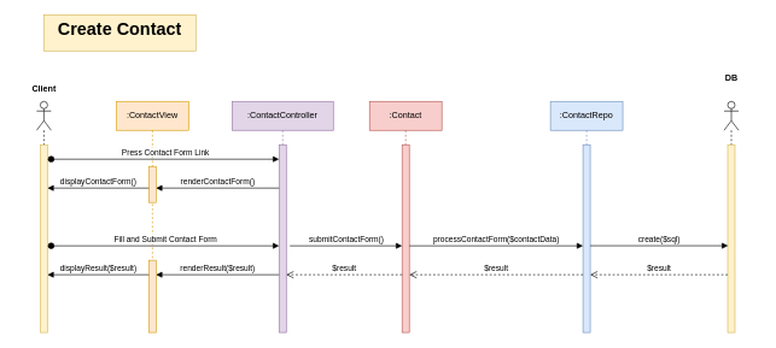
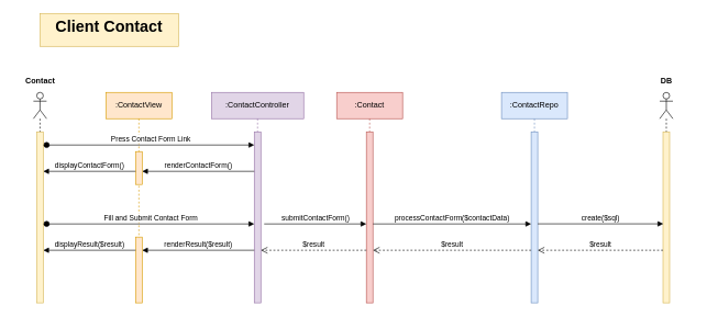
  <mxCell id="0" />
  <mxCell id="1" parent="0" />
- <mxCell id="2" value="&lt;h1 style=&quot;margin-top: 0px;&quot;&gt;Create Contact&lt;/h1&gt;" style="text;html=1;whiteSpace=wrap;overflow=hidden;rounded=0;align=center;fillColor=#fff2cc;strokeColor=#d6b656;" parent="1" vertex="1"><mxGeometry x="60" y="20" width="210" height="50" as="geometry" /></mxCell>
+ <mxCell id="2" value="&lt;h1 style=&quot;margin-top: 0px;&quot;&gt;Client Contact&lt;/h1&gt;" style="text;html=1;whiteSpace=wrap;overflow=hidden;rounded=0;align=center;fillColor=#fff2cc;strokeColor=#d6b656;" parent="1" vertex="1"><mxGeometry x="60" y="20" width="210" height="50" as="geometry" /></mxCell>
  <mxCell id="3" value="" style="shape=umlLifeline;perimeter=lifelinePerimeter;whiteSpace=wrap;html=1;container=1;dropTarget=0;collapsible=0;recursiveResize=0;outlineConnect=0;portConstraint=eastwest;newEdgeStyle={&quot;curved&quot;:0,&quot;rounded&quot;:0};participant=umlActor;" parent="1" vertex="1"><mxGeometry x="50" y="140" width="20" height="320" as="geometry" /></mxCell>
  <mxCell id="4" value="" style="html=1;points=[[0,0,0,0,5],[0,1,0,0,-5],[1,0,0,0,5],[1,1,0,0,-5]];perimeter=orthogonalPerimeter;outlineConnect=0;targetShapes=umlLifeline;portConstraint=eastwest;newEdgeStyle={&quot;curved&quot;:0,&quot;rounded&quot;:0};fillColor=#fff2cc;strokeColor=#d6b656;" parent="3" vertex="1"><mxGeometry x="5" y="60" width="10" height="260" as="geometry" /></mxCell>
  <mxCell id="5" value="" style="shape=umlLifeline;perimeter=lifelinePerimeter;whiteSpace=wrap;html=1;container=1;dropTarget=0;collapsible=0;recursiveResize=0;outlineConnect=0;portConstraint=eastwest;newEdgeStyle={&quot;curved&quot;:0,&quot;rounded&quot;:0};participant=umlActor;" parent="1" vertex="1"><mxGeometry x="1000" y="140" width="20" height="320" as="geometry" /></mxCell>
  <mxCell id="6" value="" style="html=1;points=[[0,0,0,0,5],[0,1,0,0,-5],[1,0,0,0,5],[1,1,0,0,-5]];perimeter=orthogonalPerimeter;outlineConnect=0;targetShapes=umlLifeline;portConstraint=eastwest;newEdgeStyle={&quot;curved&quot;:0,&quot;rounded&quot;:0};fillColor=#fff2cc;strokeColor=#d6b656;" parent="5" vertex="1"><mxGeometry x="5" y="60" width="10" height="260" as="geometry" /></mxCell>
- <mxCell id="7" value="Client" style="text;align=center;fontStyle=1;verticalAlign=middle;spacingLeft=3;spacingRight=3;strokeColor=none;rotatable=0;points=[[0,0.5],[1,0.5]];portConstraint=eastwest;html=1;" parent="1" vertex="1"><mxGeometry y="110" width="80" height="26" as="geometry" x="20" /></mxCell>
- <mxCell id="8" value="DB" style="text;align=center;fontStyle=1;verticalAlign=middle;spacingLeft=3;spacingRight=3;strokeColor=none;rotatable=0;points=[[0,0.5],[1,0.5]];portConstraint=eastwest;html=1;" parent="1" vertex="1"><mxGeometry x="970" y="95" width="80" height="26" as="geometry" /></mxCell>
+ <mxCell id="7" value="Contact" style="text;align=center;fontStyle=1;verticalAlign=middle;spacingLeft=3;spacingRight=3;strokeColor=none;rotatable=0;points=[[0,0.5],[1,0.5]];portConstraint=eastwest;html=1;" parent="1" vertex="1"><mxGeometry y="110" width="80" height="26" as="geometry" x="20" /></mxCell>
+ <mxCell id="8" value="DB" style="text;align=center;fontStyle=1;verticalAlign=middle;spacingLeft=3;spacingRight=3;strokeColor=none;rotatable=0;points=[[0,0.5],[1,0.5]];portConstraint=eastwest;html=1;" parent="1" vertex="1"><mxGeometry x="970" y="110" width="80" height="26" as="geometry" /></mxCell>
  <mxCell id="9" value=":ContactView" style="shape=umlLifeline;perimeter=lifelinePerimeter;whiteSpace=wrap;html=1;container=1;dropTarget=0;collapsible=0;recursiveResize=0;outlineConnect=0;portConstraint=eastwest;newEdgeStyle={&quot;curved&quot;:0,&quot;rounded&quot;:0};fillColor=#ffe6cc;strokeColor=#d79b00;" parent="1" vertex="1"><mxGeometry x="160" y="140" width="100" height="320" as="geometry" /></mxCell>
  <mxCell id="10" value="" style="html=1;points=[[0,0,0,0,5],[0,1,0,0,-5],[1,0,0,0,5],[1,1,0,0,-5]];perimeter=orthogonalPerimeter;outlineConnect=0;targetShapes=umlLifeline;portConstraint=eastwest;newEdgeStyle={&quot;curved&quot;:0,&quot;rounded&quot;:0};fillColor=#ffe6cc;strokeColor=#d79b00;" parent="9" vertex="1"><mxGeometry x="45" y="90" width="10" height="50" as="geometry" /></mxCell>
  <mxCell id="11" value="" style="html=1;points=[[0,0,0,0,5],[0,1,0,0,-5],[1,0,0,0,5],[1,1,0,0,-5]];perimeter=orthogonalPerimeter;outlineConnect=0;targetShapes=umlLifeline;portConstraint=eastwest;newEdgeStyle={&quot;curved&quot;:0,&quot;rounded&quot;:0};fillColor=#ffe6cc;strokeColor=#d79b00;" parent="9" vertex="1"><mxGeometry x="45" y="220" width="10" height="100" as="geometry" /></mxCell>
  <mxCell id="12" value=":ContactController" style="shape=umlLifeline;perimeter=lifelinePerimeter;whiteSpace=wrap;html=1;container=1;dropTarget=0;collapsible=0;recursiveResize=0;outlineConnect=0;portConstraint=eastwest;newEdgeStyle={&quot;curved&quot;:0,&quot;rounded&quot;:0};fillColor=#e1d5e7;strokeColor=#9673a6;" parent="1" vertex="1"><mxGeometry x="320" y="140" width="140" height="320" as="geometry" /></mxCell>
  <mxCell id="13" value="" style="html=1;points=[[0,0,0,0,5],[0,1,0,0,-5],[1,0,0,0,5],[1,1,0,0,-5]];perimeter=orthogonalPerimeter;outlineConnect=0;targetShapes=umlLifeline;portConstraint=eastwest;newEdgeStyle={&quot;curved&quot;:0,&quot;rounded&quot;:0};fillColor=#e1d5e7;strokeColor=#9673a6;" parent="12" vertex="1"><mxGeometry x="65" y="60" width="10" height="260" as="geometry" /></mxCell>
  <mxCell id="14" value=":Contact" style="shape=umlLifeline;perimeter=lifelinePerimeter;whiteSpace=wrap;html=1;container=1;dropTarget=0;collapsible=0;recursiveResize=0;outlineConnect=0;portConstraint=eastwest;newEdgeStyle={&quot;curved&quot;:0,&quot;rounded&quot;:0};fillColor=#f8cecc;strokeColor=#b85450;" parent="1" vertex="1"><mxGeometry x="510" y="140" width="100" height="320" as="geometry" /></mxCell>
  <mxCell id="15" value="" style="html=1;points=[[0,0,0,0,5],[0,1,0,0,-5],[1,0,0,0,5],[1,1,0,0,-5]];perimeter=orthogonalPerimeter;outlineConnect=0;targetShapes=umlLifeline;portConstraint=eastwest;newEdgeStyle={&quot;curved&quot;:0,&quot;rounded&quot;:0};fillColor=#f8cecc;strokeColor=#b85450;" parent="14" vertex="1"><mxGeometry x="45" y="60" width="10" height="260" as="geometry" /></mxCell>
  <mxCell id="16" value=":ContactRepo" style="shape=umlLifeline;perimeter=lifelinePerimeter;whiteSpace=wrap;html=1;container=1;dropTarget=0;collapsible=0;recursiveResize=0;outlineConnect=0;portConstraint=eastwest;newEdgeStyle={&quot;curved&quot;:0,&quot;rounded&quot;:0};fillColor=#dae8fc;strokeColor=#6c8ebf;" parent="1" vertex="1"><mxGeometry x="760" y="140" width="100" height="320" as="geometry" /></mxCell>
  <mxCell id="17" value="" style="html=1;points=[[0,0,0,0,5],[0,1,0,0,-5],[1,0,0,0,5],[1,1,0,0,-5]];perimeter=orthogonalPerimeter;outlineConnect=0;targetShapes=umlLifeline;portConstraint=eastwest;newEdgeStyle={&quot;curved&quot;:0,&quot;rounded&quot;:0};fillColor=#dae8fc;strokeColor=#6c8ebf;" parent="16" vertex="1"><mxGeometry x="45" y="60" width="10" height="260" as="geometry" /></mxCell>
  <mxCell id="18" value="Press Contact Form Link" style="html=1;verticalAlign=bottom;startArrow=oval;startFill=1;endArrow=block;startSize=8;curved=0;rounded=0;" parent="1" target="13" edge="1"><mxGeometry width="60" relative="1" as="geometry"><mxPoint x="70" y="220" as="sourcePoint" /><mxPoint x="360" y="220" as="targetPoint" /></mxGeometry></mxCell>
  <mxCell id="19" value="renderContactForm()" style="html=1;verticalAlign=bottom;endArrow=block;curved=0;rounded=0;" parent="1" edge="1"><mxGeometry width="80" relative="1" as="geometry"><mxPoint x="385" y="260" as="sourcePoint" /><mxPoint x="215" y="260" as="targetPoint" /></mxGeometry></mxCell>
  <mxCell id="20" value="displayContactForm()" style="html=1;verticalAlign=bottom;endArrow=block;curved=0;rounded=0;" parent="1" source="10" edge="1"><mxGeometry width="80" relative="1" as="geometry"><mxPoint x="195" y="260" as="sourcePoint" /><mxPoint x="65" y="260" as="targetPoint" /></mxGeometry></mxCell>
  <mxCell id="21" value="Fill and Submit Contact Form" style="html=1;verticalAlign=bottom;startArrow=oval;startFill=1;endArrow=block;startSize=8;curved=0;rounded=0;" parent="1" target="13" edge="1"><mxGeometry x="0.002" width="60" relative="1" as="geometry"><mxPoint x="70" y="340" as="sourcePoint" /><mxPoint x="130" y="340" as="targetPoint" /><mxPoint as="offset" /></mxGeometry></mxCell>
  <mxCell id="22" value="submitContactForm()" style="html=1;verticalAlign=bottom;endArrow=block;curved=0;rounded=0;" parent="1" target="15" edge="1"><mxGeometry x="0.002" width="80" relative="1" as="geometry"><mxPoint x="400" y="340" as="sourcePoint" /><mxPoint x="550" y="340" as="targetPoint" /><mxPoint as="offset" /></mxGeometry></mxCell>
  <mxCell id="23" value="processContactForm($contactData)" style="html=1;verticalAlign=bottom;endArrow=block;curved=0;rounded=0;" parent="1" source="15" edge="1"><mxGeometry width="80" relative="1" as="geometry"><mxPoint x="570" y="340" as="sourcePoint" /><mxPoint x="805" y="340" as="targetPoint" /></mxGeometry></mxCell>
  <mxCell id="24" value="create($sql)" style="html=1;verticalAlign=bottom;endArrow=block;curved=0;rounded=0;entryX=0.041;entryY=0.538;entryDx=0;entryDy=0;entryPerimeter=0;" parent="1" source="17" target="6" edge="1"><mxGeometry width="80" relative="1" as="geometry"><mxPoint x="820" y="340" as="sourcePoint" /><mxPoint x="1000" y="340" as="targetPoint" /></mxGeometry></mxCell>
  <mxCell id="25" value="$result" style="html=1;verticalAlign=bottom;endArrow=open;dashed=1;endSize=8;curved=0;rounded=0;" parent="1" edge="1"><mxGeometry relative="1" as="geometry"><mxPoint x="1005" y="380" as="sourcePoint" /><mxPoint x="815" y="380" as="targetPoint" /></mxGeometry></mxCell>
  <mxCell id="26" value="$result" style="html=1;verticalAlign=bottom;endArrow=open;dashed=1;endSize=8;curved=0;rounded=0;" parent="1" edge="1"><mxGeometry relative="1" as="geometry"><mxPoint x="805" y="380" as="sourcePoint" /><mxPoint x="565" y="380" as="targetPoint" /></mxGeometry></mxCell>
  <mxCell id="27" value="$result" style="html=1;verticalAlign=bottom;endArrow=open;dashed=1;endSize=8;curved=0;rounded=0;" parent="1" edge="1"><mxGeometry relative="1" as="geometry"><mxPoint x="555" y="380" as="sourcePoint" /><mxPoint x="395" y="380" as="targetPoint" /></mxGeometry></mxCell>
  <mxCell id="28" value="renderResult($result)" style="html=1;verticalAlign=bottom;endArrow=block;curved=0;rounded=0;" parent="1" edge="1"><mxGeometry width="80" relative="1" as="geometry"><mxPoint x="385" y="380" as="sourcePoint" /><mxPoint x="215" y="380" as="targetPoint" /></mxGeometry></mxCell>
  <mxCell id="29" value="displayResult($result)" style="html=1;verticalAlign=bottom;endArrow=block;curved=0;rounded=0;" parent="1" edge="1"><mxGeometry width="80" relative="1" as="geometry"><mxPoint x="205" y="380" as="sourcePoint" /><mxPoint x="65" y="380" as="targetPoint" /></mxGeometry></mxCell>
